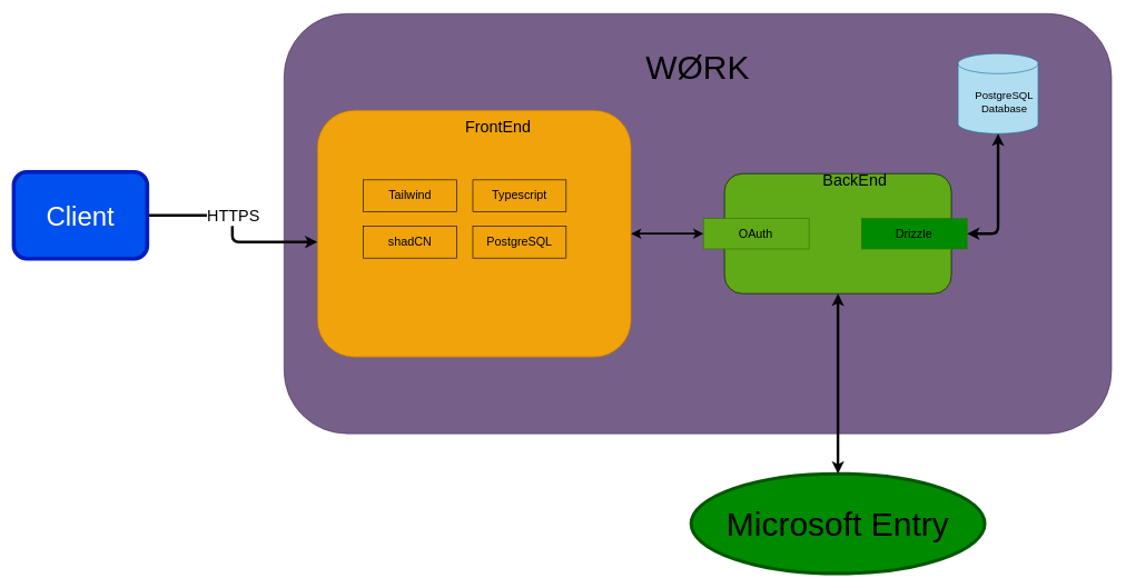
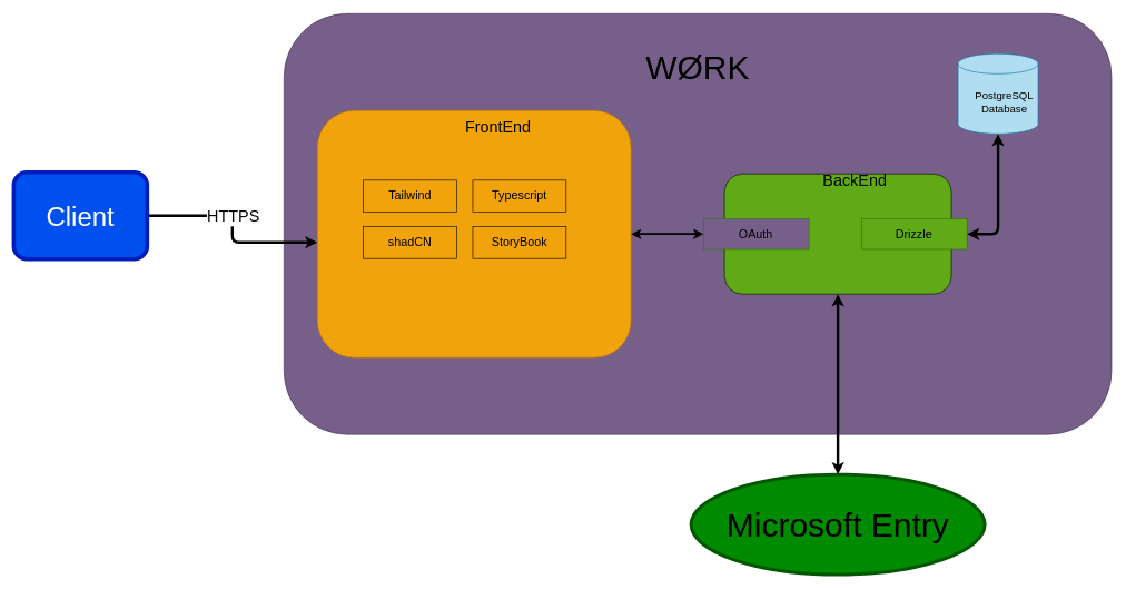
  <mxCell id="0" />
  <mxCell id="1" parent="0" />
  <mxCell id="2" value="" style="rounded=1;whiteSpace=wrap;html=1;fillColor=#76608a;fontColor=#ffffff;strokeColor=#432D57;gradientColor=none;" vertex="1" parent="1"><mxGeometry x="425" y="20" width="1240" height="630" as="geometry" /></mxCell>
  <mxCell id="3" value="&lt;font style=&quot;font-size: 50px;&quot;&gt;WØRK&lt;/font&gt;" style="text;html=1;strokeColor=none;fillColor=none;align=center;verticalAlign=middle;whiteSpace=wrap;rounded=0;" parent="1" vertex="1"><mxGeometry x="965" y="65" width="160" height="70" as="geometry" /></mxCell>
  <mxCell id="4" value="" style="group;fillColor=#f0a30a;strokeColor=light-dark(#BD7000,#FFFFFF);fontColor=#000000;rounded=1;" parent="1" vertex="1" connectable="0"><mxGeometry x="475" y="165" width="470" height="370" as="geometry" /></mxCell>
  <mxCell id="5" value="&lt;font style=&quot;font-size: 24px;&quot;&gt;FrontEnd&lt;/font&gt;" style="text;html=1;strokeColor=none;fillColor=none;align=center;verticalAlign=middle;whiteSpace=wrap;rounded=0;" parent="4" vertex="1"><mxGeometry x="215.6" y="14.219" width="110.4" height="21.627" as="geometry" /></mxCell>
  <mxCell id="6" value="" style="group" vertex="1" connectable="0" parent="4"><mxGeometry x="232.887" y="92.325" width="139.84" height="72.078" as="geometry" /></mxCell>
  <mxCell id="7" value="" style="rounded=0;whiteSpace=wrap;html=1;fillColor=none;" vertex="1" parent="6"><mxGeometry y="12.013" width="139.84" height="48.052" as="geometry" /></mxCell>
  <mxCell id="8" value="&lt;font style=&quot;font-size: 18px;&quot;&gt;Typescript&lt;/font&gt;" style="text;html=1;strokeColor=none;fillColor=none;align=center;verticalAlign=middle;whiteSpace=wrap;rounded=0;" vertex="1" parent="6"><mxGeometry x="9.989" width="119.863" height="72.078" as="geometry" /></mxCell>
  <mxCell id="9" value="" style="group" vertex="1" connectable="0" parent="4"><mxGeometry x="68.866" y="92.325" width="139.84" height="72.078" as="geometry" /></mxCell>
  <mxCell id="10" value="" style="rounded=0;whiteSpace=wrap;html=1;fillColor=none;" vertex="1" parent="9"><mxGeometry y="12.013" width="139.84" height="48.052" as="geometry" /></mxCell>
  <mxCell id="11" value="&lt;font style=&quot;font-size: 18px;&quot;&gt;Tailwind&lt;/font&gt;" style="text;html=1;strokeColor=none;fillColor=none;align=center;verticalAlign=middle;whiteSpace=wrap;rounded=0;" vertex="1" parent="9"><mxGeometry x="9.989" width="119.863" height="72.078" as="geometry" /></mxCell>
  <mxCell id="12" value="" style="group" vertex="1" connectable="0" parent="4"><mxGeometry x="68.866" y="161.546" width="139.84" height="72.078" as="geometry" /></mxCell>
  <mxCell id="13" value="" style="rounded=0;whiteSpace=wrap;html=1;fillColor=none;" vertex="1" parent="12"><mxGeometry y="12.013" width="139.84" height="48.052" as="geometry" /></mxCell>
  <mxCell id="14" value="&lt;div&gt;&lt;font style=&quot;font-size: 18px;&quot;&gt;shadCN&lt;/font&gt;&lt;/div&gt;" style="text;html=1;strokeColor=none;fillColor=none;align=center;verticalAlign=middle;whiteSpace=wrap;rounded=0;" vertex="1" parent="12"><mxGeometry x="9.989" width="119.863" height="72.078" as="geometry" /></mxCell>
  <mxCell id="15" value="" style="group" vertex="1" connectable="0" parent="4"><mxGeometry x="232.887" y="161.549" width="139.84" height="72.078" as="geometry" /></mxCell>
  <mxCell id="16" value="" style="rounded=0;whiteSpace=wrap;html=1;fillColor=none;" vertex="1" parent="15"><mxGeometry y="12.013" width="139.84" height="48.052" as="geometry" /></mxCell>
- <mxCell id="17" value="&lt;font style=&quot;font-size: 18px;&quot;&gt;PostgreSQL&lt;/font&gt;" style="text;html=1;strokeColor=none;fillColor=none;align=center;verticalAlign=middle;whiteSpace=wrap;rounded=0;" vertex="1" parent="15"><mxGeometry x="9.989" width="119.863" height="72.078" as="geometry" /></mxCell>
+ <mxCell id="17" value="&lt;font style=&quot;font-size: 18px;&quot;&gt;StoryBook&lt;/font&gt;" style="text;html=1;strokeColor=none;fillColor=none;align=center;verticalAlign=middle;whiteSpace=wrap;rounded=0;" vertex="1" parent="15"><mxGeometry x="9.989" width="119.863" height="72.078" as="geometry" /></mxCell>
  <mxCell id="18" value="" style="rounded=0;whiteSpace=wrap;html=1;fillColor=none;strokeColor=none;" vertex="1" parent="4"><mxGeometry x="430" y="130" width="40" height="110" as="geometry" /></mxCell>
  <mxCell id="19" value="" style="rounded=0;whiteSpace=wrap;html=1;fillColor=none;strokeColor=none;" vertex="1" parent="4"><mxGeometry y="142.58" width="40" height="110" as="geometry" /></mxCell>
  <mxCell id="20" value="&lt;font style=&quot;font-size: 50px; color: light-dark(rgb(0, 0, 0), rgb(255, 255, 255));&quot;&gt;Microsoft Entry&lt;/font&gt;" style="ellipse;whiteSpace=wrap;html=1;fillColor=#008a00;strokeColor=#005700;fontColor=#ffffff;strokeWidth=5;" vertex="1" parent="1"><mxGeometry x="1035" y="710" width="440" height="150" as="geometry" /></mxCell>
  <mxCell id="21" value="" style="group;fillColor=#60a917;strokeColor=default;fontColor=#ffffff;rounded=1;" vertex="1" connectable="0" parent="1"><mxGeometry x="1085" y="260" width="340" height="180" as="geometry" /></mxCell>
  <mxCell id="22" value="" style="group" vertex="1" connectable="0" parent="21"><mxGeometry x="73.181" y="35.998" width="123.597" height="68.727" as="geometry" /></mxCell>
  <mxCell id="23" value="&lt;font style=&quot;font-size: 24px;&quot;&gt;BackEnd&lt;/font&gt;" style="text;html=1;strokeColor=none;fillColor=none;align=center;verticalAlign=middle;whiteSpace=wrap;rounded=0;" vertex="1" parent="21"><mxGeometry x="151.677" y="2.997" width="86.655" height="14.73" as="geometry" /></mxCell>
- <mxCell id="24" value="&lt;font style=&quot;font-size: 18px; color: light-dark(rgb(0, 0, 0), rgb(255, 255, 255));&quot;&gt;Drizzle&lt;/font&gt;" style="rounded=0;whiteSpace=wrap;html=1;fillColor=#008a00;direction=east;strokeColor=light-dark(#2D7600,#FFFFFF);fontColor=#ffffff;" vertex="1" parent="21"><mxGeometry x="205.33" y="67.086" width="158.223" height="45.819" as="geometry" /></mxCell>
- <mxCell id="25" value="&lt;font style=&quot;color: light-dark(rgb(0, 0, 0), rgb(255, 255, 255)); font-size: 18px;&quot;&gt;OAuth&lt;/font&gt;" style="rounded=0;whiteSpace=wrap;html=1;fillColor=#60a917;direction=east;strokeColor=light-dark(#2D7600,#FFFFFF);fontColor=#ffffff;" vertex="1" parent="21"><mxGeometry x="-31.55" y="67.086" width="158.223" height="45.819" as="geometry" /></mxCell>
+ <mxCell id="24" value="&lt;font style=&quot;font-size: 18px; color: light-dark(rgb(0, 0, 0), rgb(255, 255, 255));&quot;&gt;Drizzle&lt;/font&gt;" style="rounded=0;whiteSpace=wrap;html=1;fillColor=#60a917;direction=east;strokeColor=light-dark(#2D7600,#FFFFFF);fontColor=#ffffff;" vertex="1" parent="21"><mxGeometry x="205.33" y="67.086" width="158.223" height="45.819" as="geometry" /></mxCell>
+ <mxCell id="25" value="&lt;font style=&quot;color: light-dark(rgb(0, 0, 0), rgb(255, 255, 255)); font-size: 18px;&quot;&gt;OAuth&lt;/font&gt;" style="rounded=0;whiteSpace=wrap;html=1;fillColor=#76608a;direction=east;strokeColor=light-dark(#2D7600,#FFFFFF);fontColor=#ffffff;" vertex="1" parent="21"><mxGeometry x="-31.55" y="67.086" width="158.223" height="45.819" as="geometry" /></mxCell>
  <mxCell id="26" value="" style="rounded=0;whiteSpace=wrap;html=1;fillColor=none;fontColor=#ffffff;strokeColor=none;" vertex="1" parent="21"><mxGeometry x="110" y="120" width="120" height="60" as="geometry" /></mxCell>
  <mxCell id="27" value="" style="group" parent="1" vertex="1" connectable="0"><mxGeometry x="1435" y="80" width="120" height="120" as="geometry" /></mxCell>
  <mxCell id="28" value="" style="shape=cylinder3;whiteSpace=wrap;html=1;boundedLbl=1;backgroundOutline=1;size=15;fillColor=#b1ddf0;strokeColor=#10739e;" parent="27" vertex="1"><mxGeometry width="120" height="120" as="geometry" /></mxCell>
  <mxCell id="29" value="PostgreSQL&lt;br&gt;Database" style="text;html=1;strokeColor=none;fillColor=none;align=center;verticalAlign=middle;whiteSpace=wrap;rounded=0;fontSize=16;" parent="27" vertex="1"><mxGeometry x="29.379" y="60" width="81.242" height="26.142" as="geometry" /></mxCell>
  <mxCell id="30" style="edgeStyle=orthogonalEdgeStyle;rounded=1;orthogonalLoop=1;jettySize=auto;html=1;exitX=1;exitY=0.5;exitDx=0;exitDy=0;entryX=0.5;entryY=1;entryDx=0;entryDy=0;entryPerimeter=0;startArrow=classic;startFill=1;strokeWidth=4;curved=0;" edge="1" parent="1" source="24" target="28"><mxGeometry relative="1" as="geometry" /></mxCell>
  <mxCell id="31" style="edgeStyle=orthogonalEdgeStyle;rounded=0;orthogonalLoop=1;jettySize=auto;html=1;strokeWidth=4;startArrow=classic;startFill=1;shadow=0;flowAnimation=0;curved=1;exitX=0.5;exitY=1;exitDx=0;exitDy=0;" edge="1" parent="1" source="26" target="20"><mxGeometry relative="1" as="geometry"><mxPoint x="725" y="500" as="sourcePoint" /></mxGeometry></mxCell>
  <mxCell id="32" style="edgeStyle=orthogonalEdgeStyle;rounded=1;orthogonalLoop=1;jettySize=auto;html=1;strokeWidth=4;entryX=0;entryY=0.5;entryDx=0;entryDy=0;curved=0;" edge="1" parent="1" source="34" target="19"><mxGeometry relative="1" as="geometry"><mxPoint x="485" y="350" as="targetPoint" /></mxGeometry></mxCell>
  <mxCell id="33" value="&lt;font style=&quot;font-size: 24px;&quot;&gt;HTTPS&lt;/font&gt;" style="edgeLabel;html=1;align=center;verticalAlign=middle;resizable=0;points=[];" vertex="1" connectable="0" parent="32"><mxGeometry x="-0.132" y="1" relative="1" as="geometry"><mxPoint as="offset" /></mxGeometry></mxCell>
  <mxCell id="34" value="&lt;font style=&quot;font-size: 40px;&quot;&gt;Client&lt;/font&gt;" style="rounded=1;whiteSpace=wrap;html=1;fillColor=#0050ef;fontColor=#ffffff;strokeColor=#001DBC;glass=0;shadow=0;strokeWidth=6;fillStyle=auto;" vertex="1" parent="1"><mxGeometry x="20" y="257.58" width="200" height="130" as="geometry" /></mxCell>
  <mxCell id="35" style="edgeStyle=orthogonalEdgeStyle;rounded=1;orthogonalLoop=1;jettySize=auto;html=1;exitX=1;exitY=0.5;exitDx=0;exitDy=0;entryX=0;entryY=0.5;entryDx=0;entryDy=0;startArrow=classic;startFill=1;strokeWidth=3;curved=0;" edge="1" parent="1" source="18" target="25"><mxGeometry relative="1" as="geometry" /></mxCell>
